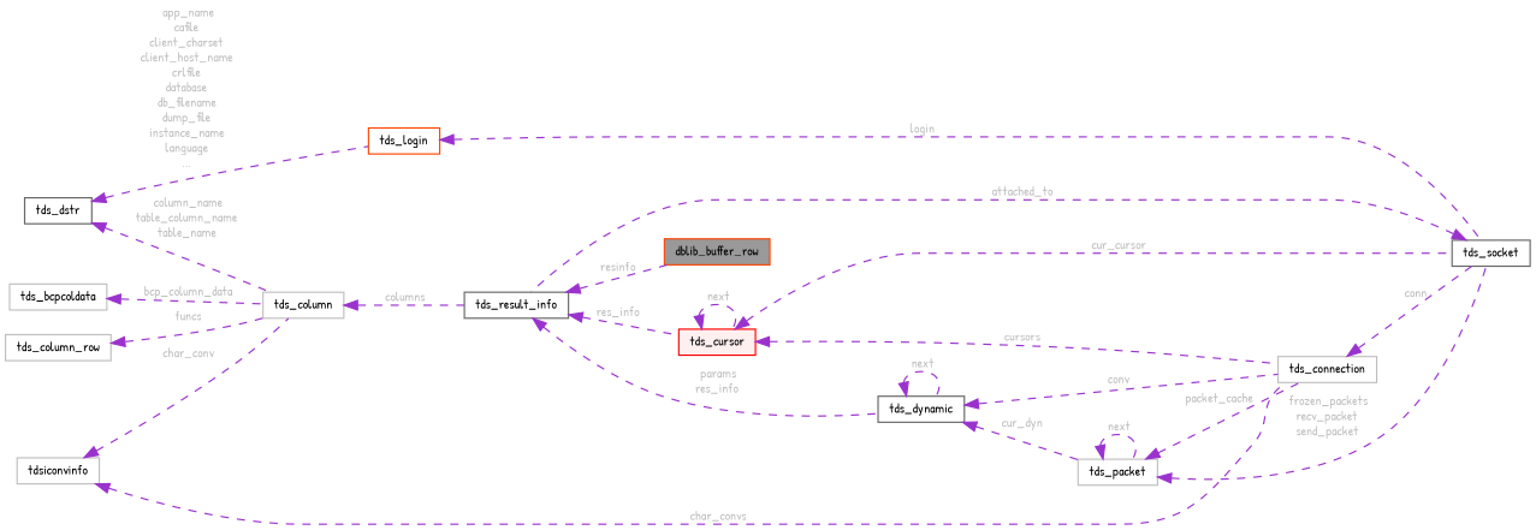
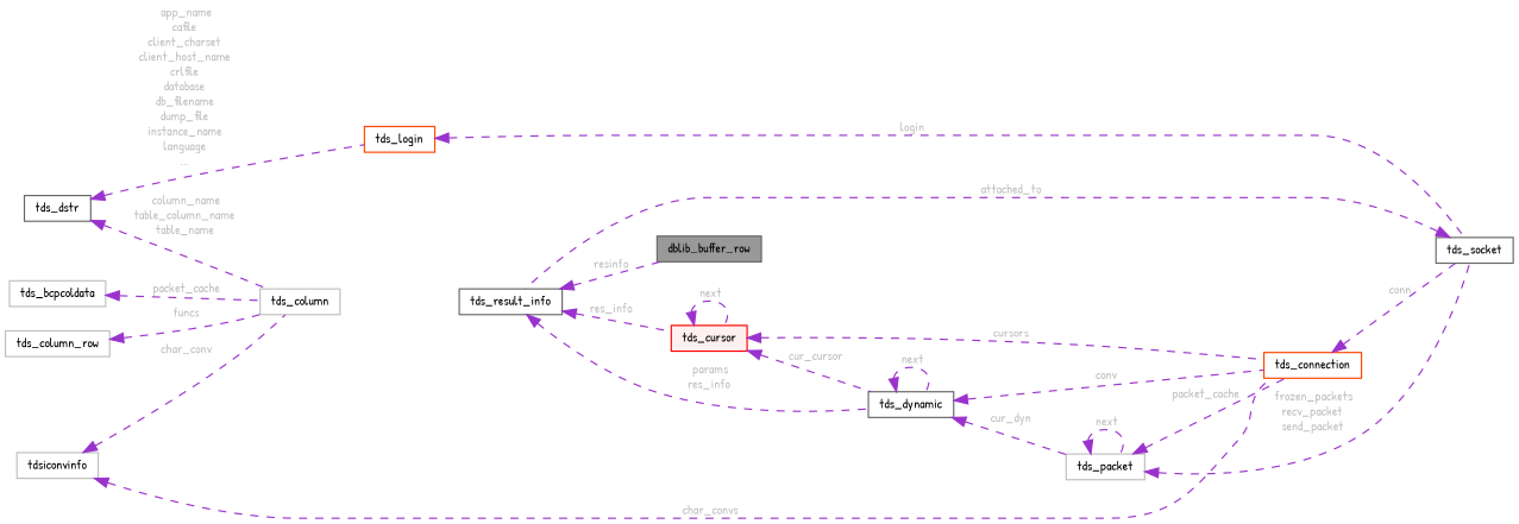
  digraph {
    fontname="Patrick Hand"
    rankdir=LR
    node [color=gray40 fillcolor=white fontname="Patrick Hand" fontsize=10 shape=box style=filled]
    edge [color=darkorchid3 dir=back fontcolor=grey fontname="Patrick Hand" fontsize=10 labelfontname=Helvetica labelfontsize=10 style=dashed]
-   n1 [color=orangered fillcolor=grey60 fontcolor=black height=0.2 label=dblib_buffer_row width=0.4]
+   n1 [fillcolor=grey60 fontcolor=black height=0.2 label=dblib_buffer_row width=0.4]
    n2 [height=0.2 label=tds_result_info width=0.4]
    n3 [color=red fillcolor="#FFF0F0" height=0.2 label=tds_cursor width=0.4]
    n4 [height=0.2 label=tds_dynamic width=0.4]
    n5 [height=0.2 label=tds_socket width=0.4]
-   n6 [color=grey75 height=0.2 label=tds_connection width=0.4]
+   n6 [color=orangered height=0.2 label=tds_connection width=0.4]
    n7 [color=grey75 height=0.2 label=tds_packet width=0.4]
    n8 [color=grey75 height=0.2 label=tds_column width=0.4]
    n9 [color=grey75 height=0.2 label=tds_column_row width=0.4]
    n10 [color=grey75 height=0.2 label=tdsiconvinfo width=0.4]
    n11 [height=0.2 label=tds_dstr width=0.4]
    n12 [color=orangered height=0.2 label=tds_login width=0.4]
    n13 [color=grey75 height=0.2 label=tds_bcpcoldata width=0.4]
    n2 -> n1 [label=" resinfo"]
    n2 -> n3 [label=" res_info"]
    n2 -> n4 [label=" params\nres_info"]
    n3 -> n3 [label=" next"]
-   n3 -> n5 [label=" cur_cursor"]
+   n3 -> n4 [label=" cur_cursor"]
    n3 -> n6 [label=" cursors"]
    n4 -> n4 [label=" next"]
    n4 -> n6 [label=" conv"]
    n4 -> n7 [label=" cur_dyn"]
    n5 -> n2 [label=" attached_to"]
    n6 -> n5 [label=" conn"]
    n7 -> n5 [label=" frozen_packets\nrecv_packet\nsend_packet"]
    n7 -> n6 [label=" packet_cache"]
    n7 -> n7 [label=" next"]
-   n8 -> n2 [label=" columns"]
    n9 -> n8 [label=" funcs"]
    n10 -> n6 [label=" char_convs"]
    n10 -> n8 [label=" char_conv"]
    n11 -> n8 [label=" column_name\ntable_column_name\ntable_name"]
    n11 -> n12 [label=" app_name\ncafile\nclient_charset\nclient_host_name\ncrlfile\ndatabase\ndb_filename\ndump_file\ninstance_name\nlanguage\n..."]
    n12 -> n5 [label=" login"]
-   n13 -> n8 [label=" bcp_column_data"]
+   n13 -> n8 [label=" packet_cache"]
  }
